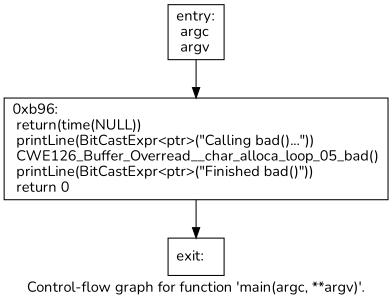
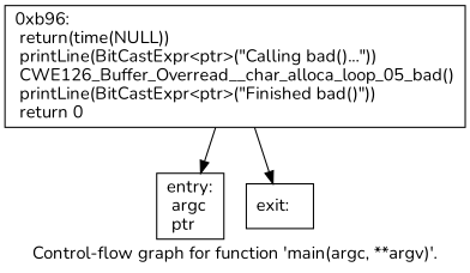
  digraph {
    fontname=Nunito
    label="Control-flow graph for function 'main(argc, **argv)'."
    node [fontname=Nunito shape=record]
    edge [fontname=Nunito]
-   n1 [label="{entry:\l  argc\l  argv\l}"]
+   n1 [label="{entry:\l  argc\l  ptr\l}"]
    n2 [label="{0xb96:\l  return(time(NULL))\l  printLine(BitCastExpr\<ptr\>(\"Calling bad()...\"))\l  CWE126_Buffer_Overread__char_alloca_loop_05_bad()\l  printLine(BitCastExpr\<ptr\>(\"Finished bad()\"))\l  return 0\l}"]
    n3 [label="{exit:\l}"]
-   n1 -> n2
+   n2 -> n1
    n2 -> n3
  }
